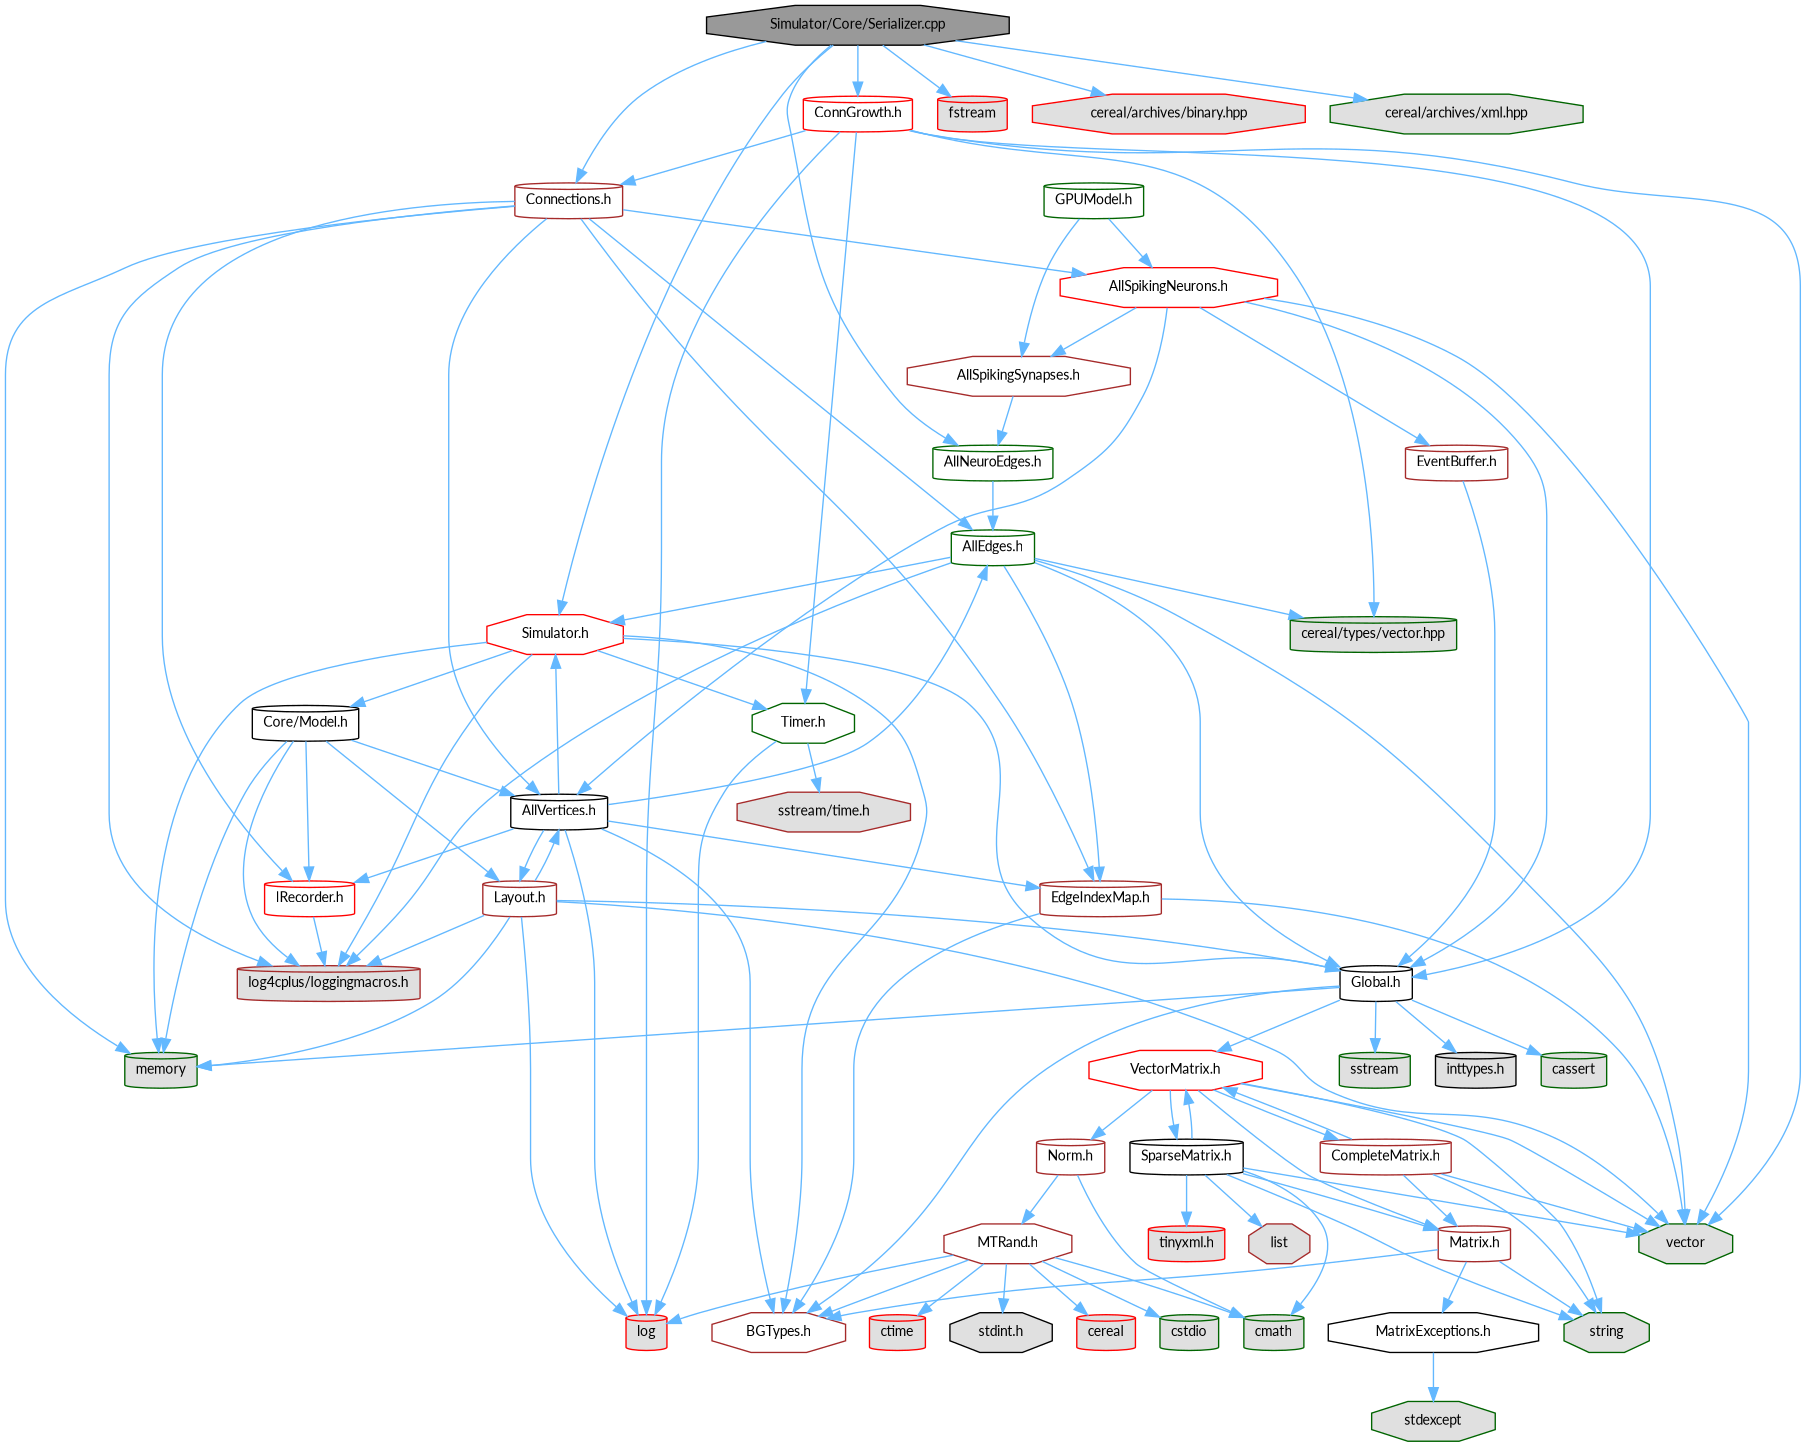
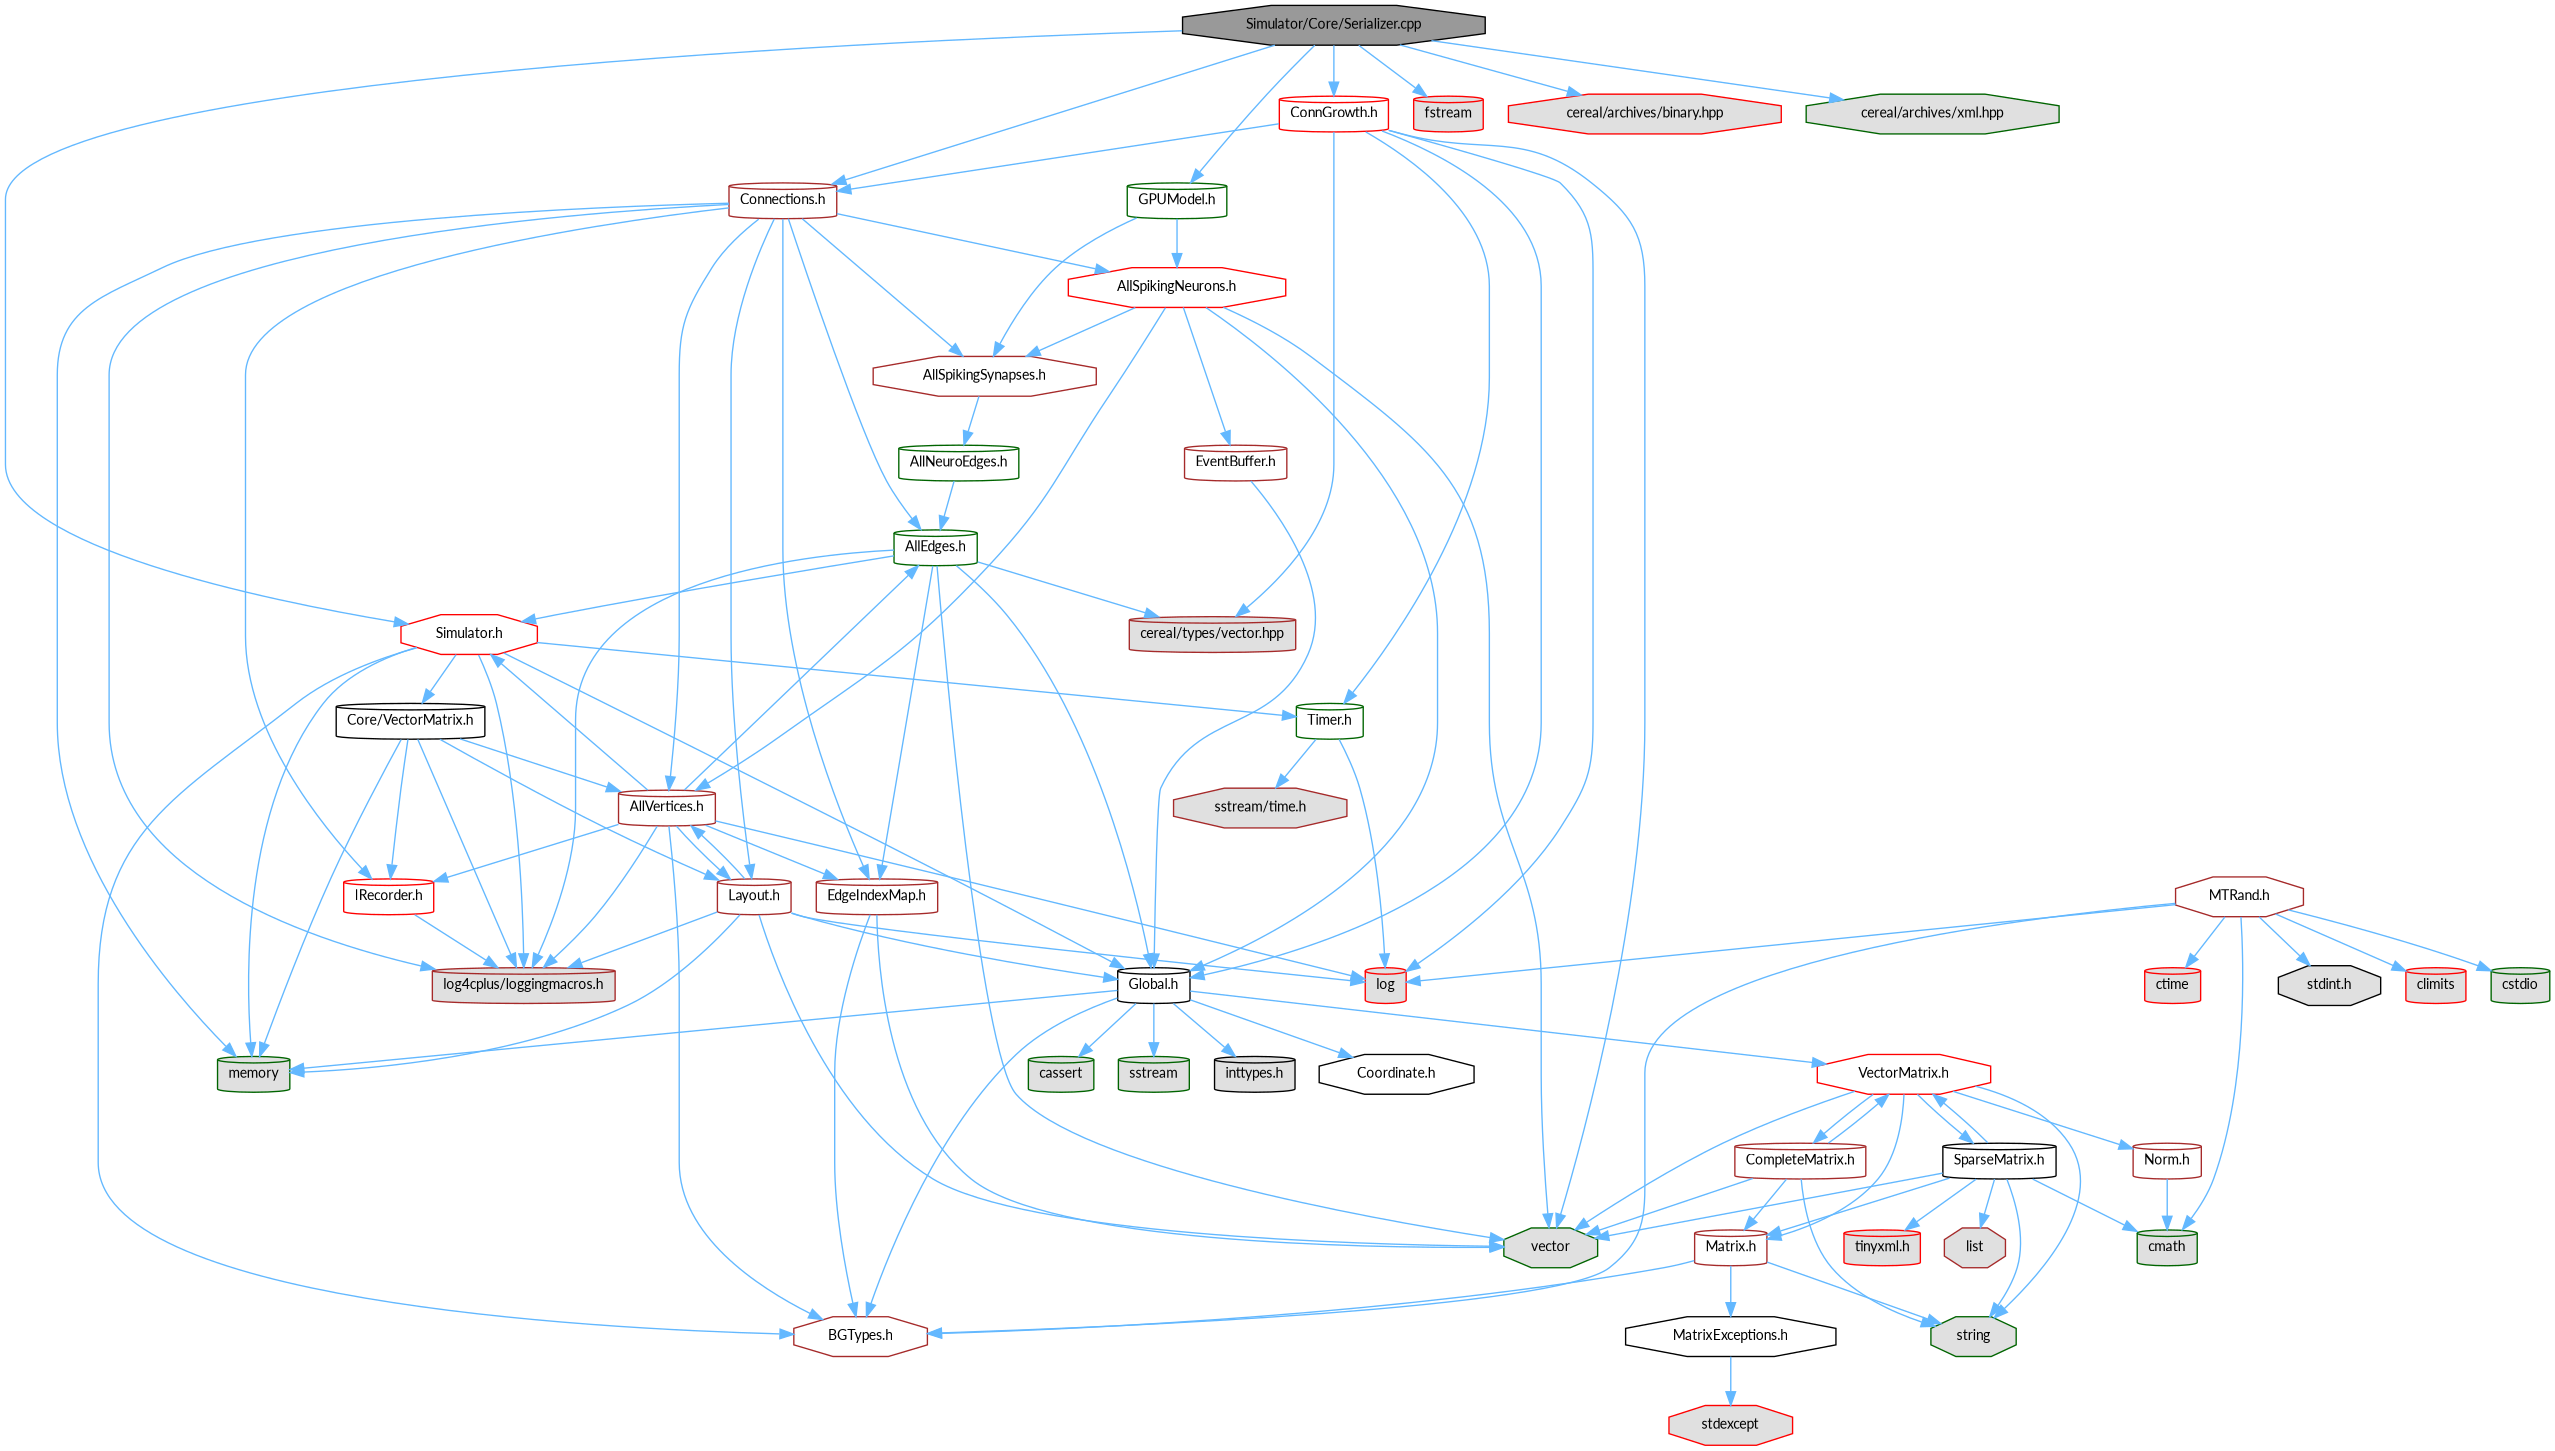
  digraph {
    fontname=Lato
    node [color=brown fillcolor=white fontname=Lato fontsize=10 shape=cylinder style=filled]
    edge [color=steelblue1 fontname=Lato fontsize=10 labelfontname=Helvetica labelfontsize=10 style=solid]
    n1 [color=black fillcolor=grey60 fontcolor=black height=0.2 label="Simulator/Core/Serializer.cpp" shape=octagon width=0.4]
    n2 [color=red height=0.2 label="ConnGrowth.h" width=0.4]
    n3 [height=0.2 label="Connections.h" width=0.4]
    n4 [color=red height=0.2 label="Simulator.h" shape=octagon width=0.4]
    n5 [color=darkgreen height=0.2 label="GPUModel.h" width=0.4]
    n6 [color=red fillcolor="#E0E0E0" height=0.2 label=fstream width=0.4]
    n7 [color=red fillcolor="#E0E0E0" height=0.2 label="cereal/archives/binary.hpp" shape=octagon width=0.4]
    n8 [color=darkgreen fillcolor="#E0E0E0" height=0.2 label="cereal/archives/xml.hpp" shape=octagon width=0.4]
    n9 [color=darkgreen fillcolor="#E0E0E0" height=0.2 label=vector shape=octagon width=0.4]
    n10 [color=black height=0.2 label="Global.h" width=0.4]
    n11 [color=red fillcolor="#E0E0E0" height=0.2 label=log width=0.4]
-   n12 [color=darkgreen fillcolor="#E0E0E0" height=0.2 label="cereal/types/vector.hpp" width=0.4]
-   n13 [color=darkgreen height=0.2 label="Timer.h" shape=octagon width=0.4]
+   n12 [fillcolor="#E0E0E0" height=0.2 label="cereal/types/vector.hpp" width=0.4]
+   n13 [color=darkgreen height=0.2 label="Timer.h" width=0.4]
    n14 [color=darkgreen height=0.2 label="AllEdges.h" width=0.4]
    n15 [height=0.2 label="EdgeIndexMap.h" width=0.4]
    n16 [color=darkgreen fillcolor="#E0E0E0" height=0.2 label=memory width=0.4]
-   n17 [color=black height=0.2 label="AllVertices.h" width=0.4]
+   n17 [height=0.2 label="AllVertices.h" width=0.4]
    n18 [height=0.2 label="Layout.h" width=0.4]
    n19 [fillcolor="#E0E0E0" height=0.2 label="log4cplus/loggingmacros.h" width=0.4]
    n20 [color=red height=0.2 label="IRecorder.h" width=0.4]
    n21 [color=red height=0.2 label="AllSpikingNeurons.h" shape=octagon width=0.4]
    n22 [height=0.2 label="AllSpikingSynapses.h" shape=octagon width=0.4]
    n23 [height=0.2 label="BGTypes.h" shape=octagon width=0.4]
-   n24 [color=black height=0.2 label="Core/Model.h" width=0.4]
+   n24 [color=black height=0.2 label="Core/VectorMatrix.h" width=0.4]
    n25 [color=darkgreen fillcolor="#E0E0E0" height=0.2 label=cassert width=0.4]
    n26 [color=darkgreen fillcolor="#E0E0E0" height=0.2 label=sstream width=0.4]
    n27 [color=black fillcolor="#E0E0E0" height=0.2 label="inttypes.h" width=0.4]
+   n28 [color=black height=0.2 label="Coordinate.h" shape=octagon width=0.4]
    n29 [color=red height=0.2 label="VectorMatrix.h" shape=octagon width=0.4]
    n30 [height=0.2 label="EventBuffer.h" width=0.4]
    n31 [color=darkgreen height=0.2 label="AllNeuroEdges.h" width=0.4]
    n32 [height=0.2 label="CompleteMatrix.h" width=0.4]
    n33 [height=0.2 label="Matrix.h" width=0.4]
    n34 [color=darkgreen fillcolor="#E0E0E0" height=0.2 label=string shape=octagon width=0.4]
    n35 [height=0.2 label="Norm.h" width=0.4]
    n36 [color=black height=0.2 label="SparseMatrix.h" width=0.4]
    n37 [color=black height=0.2 label="MatrixExceptions.h" shape=octagon width=0.4]
    n38 [height=0.2 label="MTRand.h" shape=octagon width=0.4]
    n39 [color=darkgreen fillcolor="#E0E0E0" height=0.2 label=cmath width=0.4]
    n40 [color=red fillcolor="#E0E0E0" height=0.2 label="tinyxml.h" width=0.4]
    n41 [fillcolor="#E0E0E0" height=0.2 label=list shape=octagon width=0.4]
-   n42 [color=darkgreen fillcolor="#E0E0E0" height=0.2 label=stdexcept shape=octagon width=0.4]
-   n43 [color=red fillcolor="#E0E0E0" height=0.2 label=cereal width=0.4]
+   n42 [color=red fillcolor="#E0E0E0" height=0.2 label=stdexcept shape=octagon width=0.4]
+   n43 [color=red fillcolor="#E0E0E0" height=0.2 label=climits width=0.4]
    n44 [color=darkgreen fillcolor="#E0E0E0" height=0.2 label=cstdio width=0.4]
    n45 [color=red fillcolor="#E0E0E0" height=0.2 label=ctime width=0.4]
    n46 [color=black fillcolor="#E0E0E0" height=0.2 label="stdint.h" shape=octagon width=0.4]
    n47 [fillcolor="#E0E0E0" height=0.2 label="sstream/time.h" shape=octagon width=0.4]
    n1 -> n2
    n1 -> n3
    n1 -> n4
-   n1 -> n31
+   n1 -> n5
    n1 -> n6
    n1 -> n7
    n1 -> n8
    n2 -> n3
    n2 -> n9
    n2 -> n10
    n2 -> n11
    n2 -> n12
    n2 -> n13
    n3 -> n14
    n3 -> n15
    n3 -> n16
    n3 -> n17
+   n3 -> n18
    n3 -> n19
    n3 -> n20
    n3 -> n21
+   n3 -> n22
    n4 -> n10
    n4 -> n13
    n4 -> n16
    n4 -> n19
    n4 -> n23
    n4 -> n24
    n5 -> n21
    n5 -> n22
    n10 -> n16
    n10 -> n23
    n10 -> n25
    n10 -> n26
    n10 -> n27
+   n10 -> n28
    n10 -> n29
    n13 -> n11
    n13 -> n47
    n14 -> n4
    n14 -> n9
    n14 -> n10
    n14 -> n12
    n14 -> n15
    n14 -> n19
    n15 -> n9
    n15 -> n23
    n17 -> n4
    n17 -> n11
    n17 -> n14
    n17 -> n15
    n17 -> n18
+   n17 -> n19
    n17 -> n20
    n17 -> n23
    n18 -> n9
    n18 -> n10
    n18 -> n11
    n18 -> n16
    n18 -> n17
    n18 -> n19
    n20 -> n19
    n21 -> n9
    n21 -> n10
    n21 -> n17
    n21 -> n22
    n21 -> n30
    n22 -> n31
    n24 -> n16
    n24 -> n17
    n24 -> n18
    n24 -> n19
    n24 -> n20
    n29 -> n9
    n29 -> n32
    n29 -> n33
    n29 -> n34
    n29 -> n35
    n29 -> n36
    n30 -> n10
    n31 -> n14
    n32 -> n9
    n32 -> n29
    n32 -> n33
    n32 -> n34
    n33 -> n23
    n33 -> n34
    n33 -> n37
-   n35 -> n38
    n35 -> n39
    n36 -> n9
    n36 -> n29
    n36 -> n33
    n36 -> n34
    n36 -> n39
    n36 -> n40
    n36 -> n41
    n37 -> n42
    n38 -> n11
    n38 -> n23
    n38 -> n39
    n38 -> n43
    n38 -> n44
    n38 -> n45
    n38 -> n46
  }
